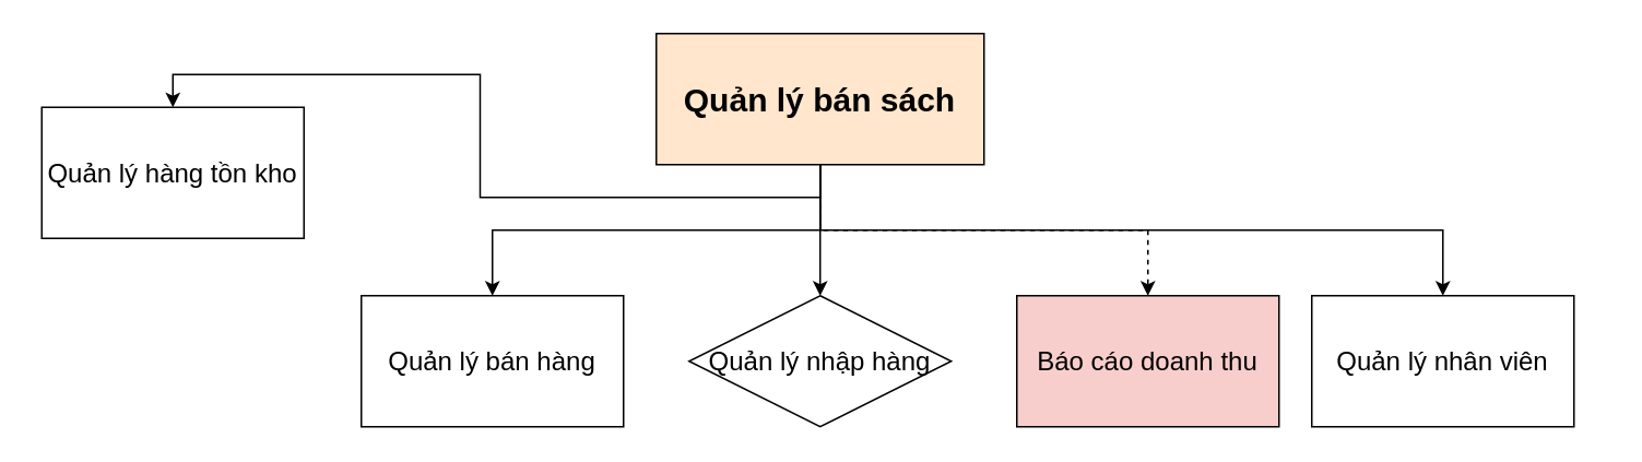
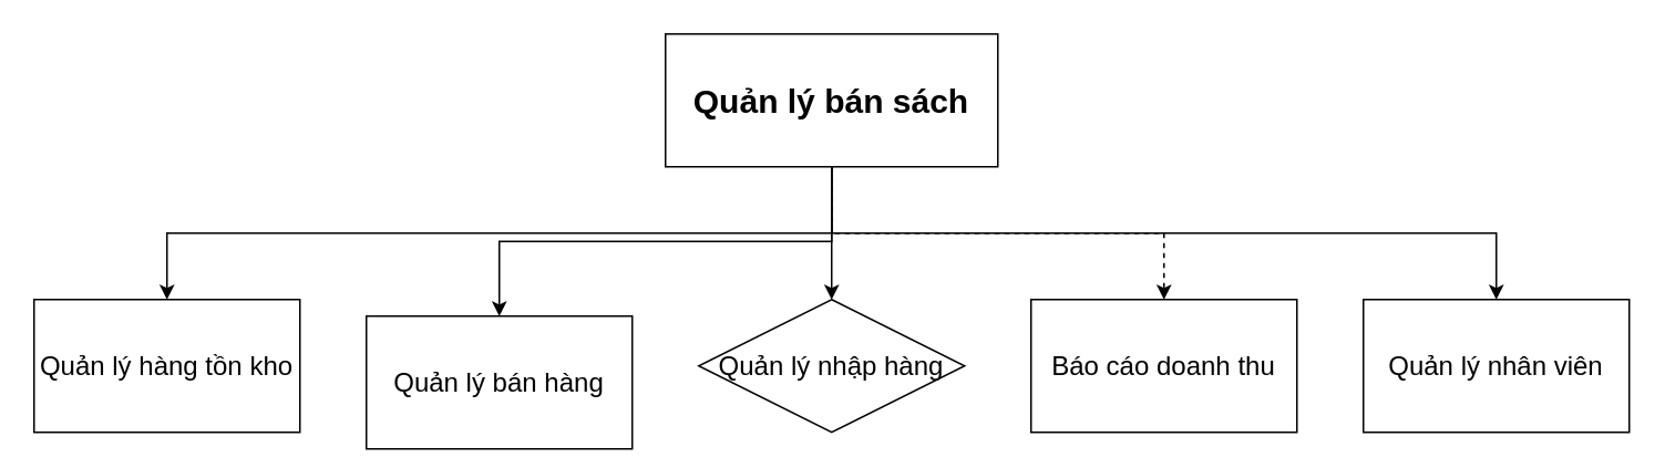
  <mxCell id="0" />
  <mxCell id="1" parent="0" />
  <mxCell id="2" style="edgeStyle=orthogonalEdgeStyle;rounded=0;orthogonalLoop=1;jettySize=auto;html=1;exitX=0.5;exitY=1;exitDx=0;exitDy=0;entryX=0.5;entryY=0;entryDx=0;entryDy=0;" edge="1" parent="1" source="7" target="8"><mxGeometry relative="1" as="geometry" /></mxCell>
  <mxCell id="3" style="edgeStyle=orthogonalEdgeStyle;rounded=0;orthogonalLoop=1;jettySize=auto;html=1;exitX=0.5;exitY=1;exitDx=0;exitDy=0;entryX=0.5;entryY=0;entryDx=0;entryDy=0;" edge="1" parent="1" source="7" target="9"><mxGeometry relative="1" as="geometry" /></mxCell>
  <mxCell id="4" style="edgeStyle=orthogonalEdgeStyle;rounded=0;orthogonalLoop=1;jettySize=auto;html=1;exitX=0.5;exitY=1;exitDx=0;exitDy=0;entryX=0.5;entryY=0;entryDx=0;entryDy=0;" edge="1" parent="1" source="7" target="10"><mxGeometry relative="1" as="geometry" /></mxCell>
  <mxCell id="5" style="edgeStyle=orthogonalEdgeStyle;rounded=0;orthogonalLoop=1;jettySize=auto;html=1;exitX=0.5;exitY=1;exitDx=0;exitDy=0;dashed=1;" edge="1" parent="1" source="7" target="11"><mxGeometry relative="1" as="geometry" /></mxCell>
  <mxCell id="6" style="edgeStyle=orthogonalEdgeStyle;rounded=0;orthogonalLoop=1;jettySize=auto;html=1;exitX=0.5;exitY=1;exitDx=0;exitDy=0;" edge="1" parent="1" source="7" target="12"><mxGeometry relative="1" as="geometry" /></mxCell>
- <mxCell id="7" value="&lt;font style=&quot;font-size: 20px;&quot;&gt;&lt;span style=&quot;font-size: 20px;&quot;&gt;Quản lý bán sách&lt;/span&gt;&lt;/font&gt;" style="rounded=0;whiteSpace=wrap;html=1;fontSize=20;fontStyle=1;fillColor=#ffe6cc;" vertex="1" parent="1"><mxGeometry x="400" width="200" height="80" as="geometry" y="20" /></mxCell>
- <mxCell id="8" value="Quản lý hàng tồn kho" style="rounded=0;whiteSpace=wrap;html=1;fontSize=16;" vertex="1" parent="1"><mxGeometry x="25" y="65" width="160" height="80" as="geometry" /></mxCell>
- <mxCell id="9" value="Quản lý bán hàng" style="rounded=0;whiteSpace=wrap;html=1;fontSize=16;" vertex="1" parent="1"><mxGeometry x="220" y="180" width="160" height="80" as="geometry" /></mxCell>
+ <mxCell id="7" value="&lt;font style=&quot;font-size: 20px;&quot;&gt;&lt;span style=&quot;font-size: 20px;&quot;&gt;Quản lý bán sách&lt;/span&gt;&lt;/font&gt;" style="rounded=0;whiteSpace=wrap;html=1;fontSize=20;fontStyle=1" vertex="1" parent="1"><mxGeometry x="400" width="200" height="80" as="geometry" y="20" /></mxCell>
+ <mxCell id="8" value="Quản lý hàng tồn kho" style="rounded=0;whiteSpace=wrap;html=1;fontSize=16;" vertex="1" parent="1"><mxGeometry x="20" y="180" width="160" height="80" as="geometry" /></mxCell>
+ <mxCell id="9" value="Quản lý bán hàng" style="rounded=0;whiteSpace=wrap;html=1;fontSize=16;" vertex="1" parent="1"><mxGeometry x="220" y="190" width="160" height="80" as="geometry" /></mxCell>
  <mxCell id="10" value="Quản lý nhập hàng" style="rhombus;whiteSpace=wrap;html=1;fontSize=16;" vertex="1" parent="1"><mxGeometry x="420" y="180" width="160" height="80" as="geometry" /></mxCell>
- <mxCell id="11" value="Báo cáo doanh thu" style="rounded=0;whiteSpace=wrap;html=1;fontSize=16;fillColor=#f8cecc;" vertex="1" parent="1"><mxGeometry x="620" y="180" width="160" height="80" as="geometry" /></mxCell>
- <mxCell id="12" value="Quản lý nhân viên" style="rounded=0;whiteSpace=wrap;html=1;fontSize=16;" vertex="1" parent="1"><mxGeometry x="800" y="180" width="160" height="80" as="geometry" /></mxCell>
+ <mxCell id="11" value="Báo cáo doanh thu" style="rounded=0;whiteSpace=wrap;html=1;fontSize=16;" vertex="1" parent="1"><mxGeometry x="620" y="180" width="160" height="80" as="geometry" /></mxCell>
+ <mxCell id="12" value="Quản lý nhân viên" style="rounded=0;whiteSpace=wrap;html=1;fontSize=16;" vertex="1" parent="1"><mxGeometry x="820" y="180" width="160" height="80" as="geometry" /></mxCell>
